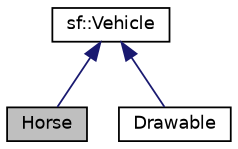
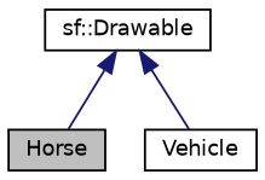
  digraph {
    node [color=black fillcolor=white fontname=Helvetica fontsize=10 shape=record style=filled]
    edge [color=midnightblue dir=back fontname=Helvetica fontsize=10 labelfontname=Helvetica labelfontsize=10 style=solid]
    n1 [fillcolor=grey75 fontcolor=black height=0.2 label=Horse width=0.4]
-   n2 [height=0.2 label=Drawable width=0.4]
-   n3 [height=0.2 label="sf::Vehicle" width=0.4]
+   n2 [height=0.2 label=Vehicle width=0.4]
+   n3 [height=0.2 label="sf::Drawable" width=0.4]
    n3 -> n1
    n3 -> n2
  }
